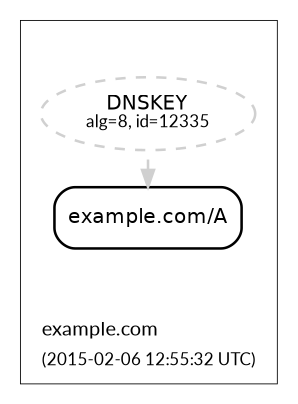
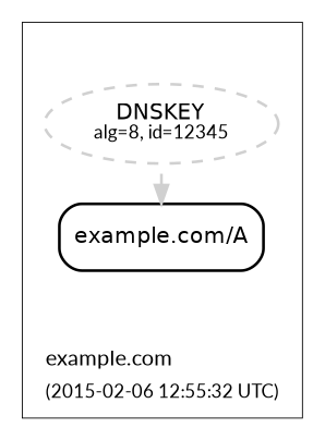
  digraph {
    compound=true
    rankdir=BT
    ranksep=0.3
    fontname=Lato
    node [penwidth=1.5 shape=point style=invis fontname=Lato]
    edge [penwidth=1.5 style=invis fontname=Lato]
    "cluster_example.com_top"
    "cluster_example.com_bottom"
-   n3 [color="#d0d0d0" fillcolor="#ffffff" label=<<FONT POINT-SIZE="12" FACE="Helvetica">DNSKEY</FONT><BR/><FONT POINT-SIZE="10">alg=8, id=12335</FONT>> shape=ellipse style="filled,dashed"]
+   n3 [color="#d0d0d0" fillcolor="#ffffff" label=<<FONT POINT-SIZE="12" FACE="Helvetica">DNSKEY</FONT><BR/><FONT POINT-SIZE="10">alg=8, id=12345</FONT>> shape=ellipse style="filled,dashed"]
    n4 [color="#000000" fillcolor="#ffffff" label=<<FONT POINT-SIZE="12" FACE="Helvetica">example.com/A</FONT>> shape=rectangle style="rounded,filled"]
    subgraph cluster_1 {
      label=<<TABLE BORDER="0"><TR><TD ALIGN="LEFT"><FONT POINT-SIZE="12">example.com</FONT></TD></TR><TR><TD ALIGN="LEFT"><FONT POINT-SIZE="10">(2015-02-06 12:55:32 UTC)</FONT></TD></TR></TABLE>>
      labeljust=l
      penwidth=0.5
      "cluster_example.com_top"
      "cluster_example.com_bottom"
      n3
      n4
    }
    "cluster_example.com_bottom" -> n4
    n3 -> "cluster_example.com_top"
    n4 -> n3 [color="#d0d0d0" dir=back style=dashed]
  }
